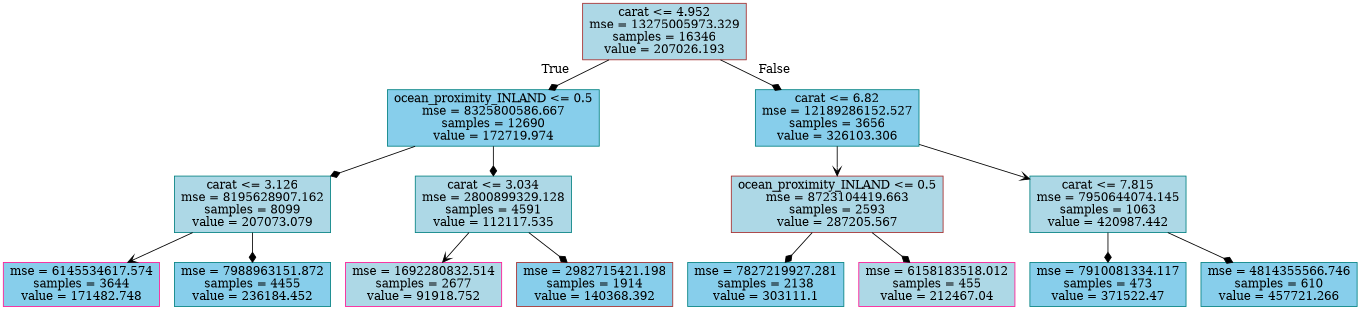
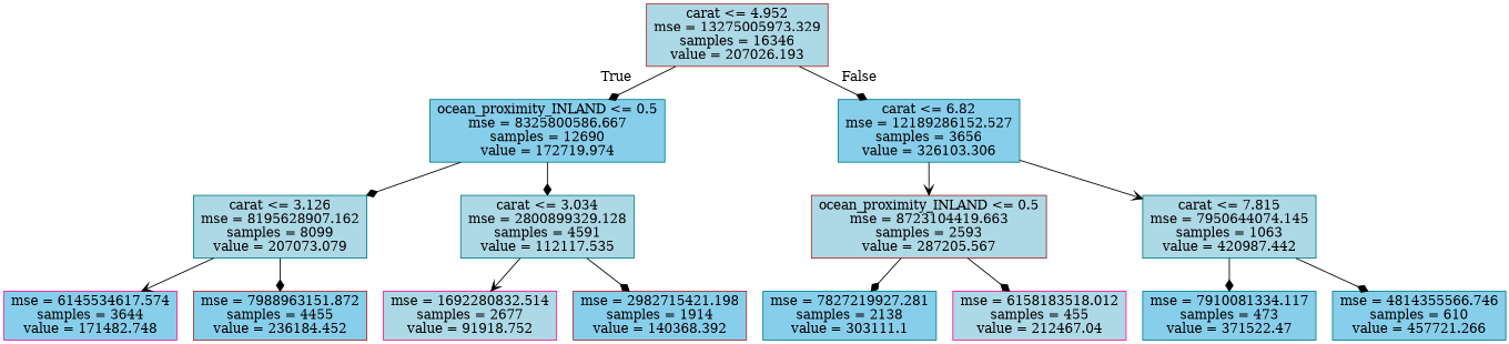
  digraph {
    node [color=teal fillcolor=skyblue shape=box style=filled]
    edge [arrowhead=diamond]
    n1 [color=brown fillcolor=lightblue label="carat <= 4.952\nmse = 13275005973.329\nsamples = 16346\nvalue = 207026.193"]
    n2 [label="ocean_proximity_INLAND <= 0.5\nmse = 8325800586.667\nsamples = 12690\nvalue = 172719.974"]
    n3 [label="carat <= 6.82\nmse = 12189286152.527\nsamples = 3656\nvalue = 326103.306"]
    n4 [fillcolor=lightblue label="carat <= 3.126\nmse = 8195628907.162\nsamples = 8099\nvalue = 207073.079"]
    n5 [fillcolor=lightblue label="carat <= 3.034\nmse = 2800899329.128\nsamples = 4591\nvalue = 112117.535"]
    n6 [color=brown fillcolor=lightblue label="ocean_proximity_INLAND <= 0.5\nmse = 8723104419.663\nsamples = 2593\nvalue = 287205.567"]
    n7 [fillcolor=lightblue label="carat <= 7.815\nmse = 7950644074.145\nsamples = 1063\nvalue = 420987.442"]
    n8 [color=deeppink label="mse = 6145534617.574\nsamples = 3644\nvalue = 171482.748"]
-   n9 [label="mse = 7988963151.872\nsamples = 4455\nvalue = 236184.452"]
+   n9 [color=brown label="mse = 7988963151.872\nsamples = 4455\nvalue = 236184.452"]
    n10 [color=deeppink fillcolor=lightblue label="mse = 1692280832.514\nsamples = 2677\nvalue = 91918.752"]
    n11 [color=brown label="mse = 2982715421.198\nsamples = 1914\nvalue = 140368.392"]
    n12 [label="mse = 7827219927.281\nsamples = 2138\nvalue = 303111.1"]
    n13 [color=deeppink fillcolor=lightblue label="mse = 6158183518.012\nsamples = 455\nvalue = 212467.04"]
    n14 [label="mse = 7910081334.117\nsamples = 473\nvalue = 371522.47"]
    n15 [label="mse = 4814355566.746\nsamples = 610\nvalue = 457721.266"]
    n1 -> n2 [headlabel=True labelangle=45 labeldistance=2.5]
    n1 -> n3 [headlabel=False labelangle=-45 labeldistance=2.5]
    n2 -> n4
    n2 -> n5
    n3 -> n6 [arrowhead=vee]
    n3 -> n7 [arrowhead=vee]
    n4 -> n8 [arrowhead=vee]
    n4 -> n9
    n5 -> n10 [arrowhead=vee]
    n5 -> n11
    n6 -> n12
    n6 -> n13
    n7 -> n14
    n7 -> n15
  }
